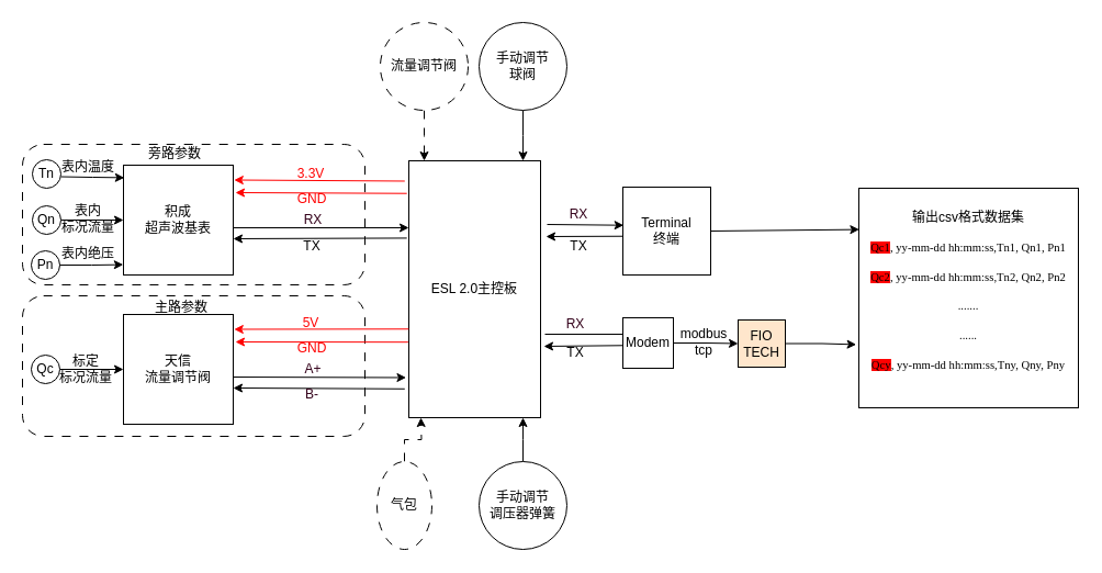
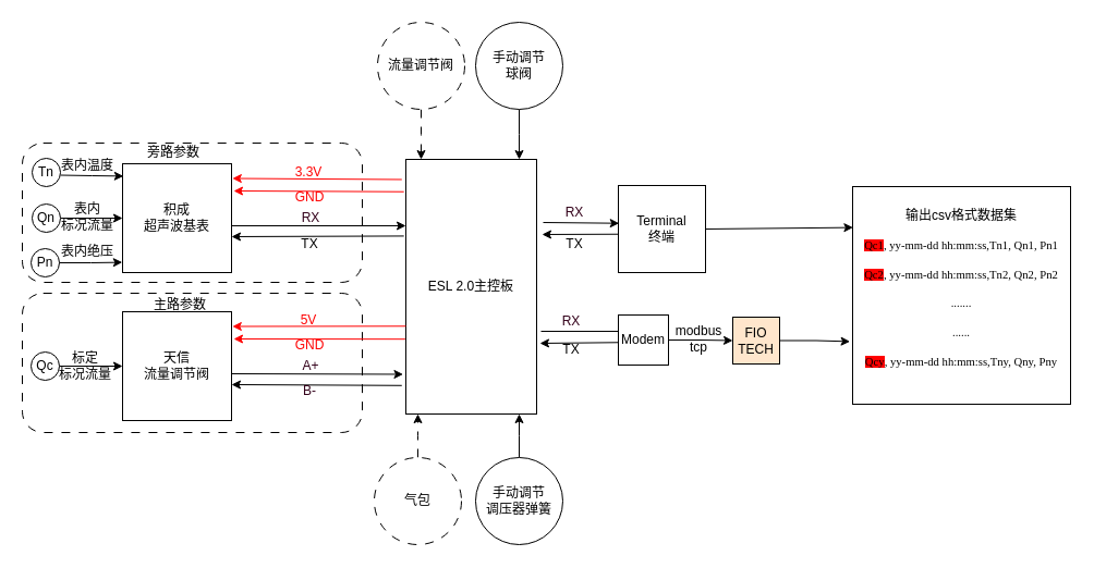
  <mxCell id="0" />
  <mxCell id="1" parent="0" />
  <mxCell id="2" value="" style="rounded=1;whiteSpace=wrap;html=1;dashed=1;dashPattern=8 8;" vertex="1" parent="1"><mxGeometry x="20" y="269" width="312" height="128" as="geometry" /></mxCell>
  <mxCell id="3" value="" style="rounded=1;whiteSpace=wrap;html=1;dashed=1;dashPattern=8 8;" vertex="1" parent="1"><mxGeometry x="20" y="131" width="312" height="128" as="geometry" /></mxCell>
  <mxCell id="4" value="ESL 2.0主控板" style="rounded=0;whiteSpace=wrap;html=1;" vertex="1" parent="1"><mxGeometry x="372" y="146" width="120" height="234" as="geometry" /></mxCell>
  <mxCell id="5" value="&lt;div&gt;积成&lt;/div&gt;超声波基表" style="whiteSpace=wrap;html=1;aspect=fixed;" vertex="1" parent="1"><mxGeometry x="112" y="150" width="100" height="100" as="geometry" /></mxCell>
  <mxCell id="6" value="" style="endArrow=classic;html=1;rounded=0;entryX=1.008;entryY=0.135;entryDx=0;entryDy=0;entryPerimeter=0;strokeColor=#FF0000;exitX=-0.031;exitY=0.079;exitDx=0;exitDy=0;exitPerimeter=0;" edge="1" parent="1" source="4" target="5"><mxGeometry width="50" height="50" relative="1" as="geometry"><mxPoint x="322" y="164" as="sourcePoint" /><mxPoint x="213" y="156.767" as="targetPoint" /></mxGeometry></mxCell>
  <mxCell id="7" value="" style="endArrow=classic;html=1;rounded=0;exitX=0.993;exitY=0.455;exitDx=0;exitDy=0;exitPerimeter=0;" edge="1" parent="1"><mxGeometry width="50" height="50" relative="1" as="geometry"><mxPoint x="212.003" y="206.995" as="sourcePoint" /><mxPoint x="372" y="207" as="targetPoint" /></mxGeometry></mxCell>
  <mxCell id="8" value="" style="endArrow=classic;html=1;rounded=0;entryX=1.012;entryY=0.579;entryDx=0;entryDy=0;entryPerimeter=0;exitX=-0.015;exitY=0.301;exitDx=0;exitDy=0;exitPerimeter=0;" edge="1" parent="1" source="4"><mxGeometry width="50" height="50" relative="1" as="geometry"><mxPoint x="322" y="217" as="sourcePoint" /><mxPoint x="212.002" y="216.999" as="targetPoint" /></mxGeometry></mxCell>
  <mxCell id="9" value="" style="endArrow=classic;html=1;rounded=0;entryX=1.008;entryY=0.135;entryDx=0;entryDy=0;entryPerimeter=0;strokeColor=#FF0000;exitX=-0.015;exitY=0.127;exitDx=0;exitDy=0;exitPerimeter=0;" edge="1" parent="1" source="4"><mxGeometry width="50" height="50" relative="1" as="geometry"><mxPoint x="322" y="175" as="sourcePoint" /><mxPoint x="214" y="175" as="targetPoint" /></mxGeometry></mxCell>
  <mxCell id="10" value="3.3V" style="text;strokeColor=none;align=center;fillColor=none;html=1;verticalAlign=middle;whiteSpace=wrap;rounded=0;fontColor=#FF0000;" vertex="1" parent="1"><mxGeometry x="268" y="153" width="30" height="10" as="geometry" /></mxCell>
  <mxCell id="11" value="GND" style="text;strokeColor=none;align=center;fillColor=none;html=1;verticalAlign=middle;whiteSpace=wrap;rounded=0;fontColor=#FF0000;" vertex="1" parent="1"><mxGeometry x="269" y="176" width="30" height="10" as="geometry" /></mxCell>
  <mxCell id="12" value="RX" style="text;strokeColor=none;align=center;fillColor=none;html=1;verticalAlign=middle;whiteSpace=wrap;rounded=0;fontColor=#33001A;" vertex="1" parent="1"><mxGeometry x="270" y="195" width="30" height="10" as="geometry" /></mxCell>
  <mxCell id="13" value="TX" style="text;strokeColor=none;align=center;fillColor=none;html=1;verticalAlign=middle;whiteSpace=wrap;rounded=0;fontColor=#000000;" vertex="1" parent="1"><mxGeometry x="269" y="220" width="30" height="8" as="geometry" /></mxCell>
  <mxCell id="14" value="&lt;div&gt;天信&lt;/div&gt;&lt;div&gt;流量调节阀&lt;/div&gt;" style="whiteSpace=wrap;html=1;aspect=fixed;" vertex="1" parent="1"><mxGeometry x="112" y="286" width="100" height="100" as="geometry" /></mxCell>
  <mxCell id="15" value="" style="endArrow=classic;html=1;rounded=0;entryX=1.008;entryY=0.135;entryDx=0;entryDy=0;entryPerimeter=0;strokeColor=#FF0000;exitX=-0.001;exitY=0.655;exitDx=0;exitDy=0;exitPerimeter=0;" edge="1" parent="1" target="14" source="4"><mxGeometry width="50" height="50" relative="1" as="geometry"><mxPoint x="322" y="300" as="sourcePoint" /><mxPoint x="213" y="292.767" as="targetPoint" /></mxGeometry></mxCell>
  <mxCell id="16" value="" style="endArrow=classic;html=1;rounded=0;exitX=0.993;exitY=0.455;exitDx=0;exitDy=0;exitPerimeter=0;entryX=-0.021;entryY=0.844;entryDx=0;entryDy=0;entryPerimeter=0;" edge="1" parent="1" target="4"><mxGeometry width="50" height="50" relative="1" as="geometry"><mxPoint x="212.003" y="342.995" as="sourcePoint" /><mxPoint x="322" y="343" as="targetPoint" /></mxGeometry></mxCell>
  <mxCell id="17" value="" style="endArrow=classic;html=1;rounded=0;entryX=1.012;entryY=0.579;entryDx=0;entryDy=0;entryPerimeter=0;exitX=-0.031;exitY=0.888;exitDx=0;exitDy=0;exitPerimeter=0;" edge="1" parent="1" source="4"><mxGeometry width="50" height="50" relative="1" as="geometry"><mxPoint x="322" y="350" as="sourcePoint" /><mxPoint x="212.002" y="352.999" as="targetPoint" /></mxGeometry></mxCell>
  <mxCell id="18" value="" style="endArrow=classic;html=1;rounded=0;entryX=1.008;entryY=0.135;entryDx=0;entryDy=0;entryPerimeter=0;strokeColor=#FF0000;exitX=-0.005;exitY=0.706;exitDx=0;exitDy=0;exitPerimeter=0;" edge="1" parent="1" source="4"><mxGeometry width="50" height="50" relative="1" as="geometry"><mxPoint x="322" y="311" as="sourcePoint" /><mxPoint x="214" y="311" as="targetPoint" /></mxGeometry></mxCell>
  <mxCell id="19" value="5V" style="text;strokeColor=none;align=center;fillColor=none;html=1;verticalAlign=middle;whiteSpace=wrap;rounded=0;fontColor=#FF0000;" vertex="1" parent="1"><mxGeometry x="268" y="289" width="30" height="10" as="geometry" /></mxCell>
  <mxCell id="20" value="GND" style="text;strokeColor=none;align=center;fillColor=none;html=1;verticalAlign=middle;whiteSpace=wrap;rounded=0;fontColor=#FF0000;" vertex="1" parent="1"><mxGeometry x="269" y="312" width="30" height="10" as="geometry" /></mxCell>
  <mxCell id="21" value="A+" style="text;strokeColor=none;align=center;fillColor=none;html=1;verticalAlign=middle;whiteSpace=wrap;rounded=0;fontColor=#33001A;" vertex="1" parent="1"><mxGeometry x="270" y="331" width="30" height="10" as="geometry" /></mxCell>
  <mxCell id="22" value="B-" style="text;strokeColor=none;align=center;fillColor=none;html=1;verticalAlign=middle;whiteSpace=wrap;rounded=0;fontColor=#33001A;" vertex="1" parent="1"><mxGeometry x="269" y="354" width="30" height="10" as="geometry" /></mxCell>
  <mxCell id="23" value="Pn" style="ellipse;whiteSpace=wrap;html=1;aspect=fixed;" vertex="1" parent="1"><mxGeometry x="28" y="228" width="26" height="26" as="geometry" /></mxCell>
  <mxCell id="24" value="" style="endArrow=classic;html=1;rounded=0;entryX=0;entryY=0.5;entryDx=0;entryDy=0;exitX=1;exitY=0.5;exitDx=0;exitDy=0;" edge="1" parent="1" source="26" target="5"><mxGeometry width="50" height="50" relative="1" as="geometry"><mxPoint x="62" y="200" as="sourcePoint" /><mxPoint x="112" y="153" as="targetPoint" /></mxGeometry></mxCell>
  <mxCell id="25" style="edgeStyle=orthogonalEdgeStyle;rounded=0;orthogonalLoop=1;jettySize=auto;html=1;entryX=0.008;entryY=0.114;entryDx=0;entryDy=0;entryPerimeter=0;" edge="1" parent="1" target="5"><mxGeometry relative="1" as="geometry"><mxPoint x="55" y="160.5" as="sourcePoint" /></mxGeometry></mxCell>
  <mxCell id="26" value="Qn" style="ellipse;whiteSpace=wrap;html=1;aspect=fixed;" vertex="1" parent="1"><mxGeometry x="29" y="187" width="26" height="26" as="geometry" /></mxCell>
  <mxCell id="27" value="Tn" style="ellipse;whiteSpace=wrap;html=1;aspect=fixed;" vertex="1" parent="1"><mxGeometry x="29" y="145" width="26" height="26" as="geometry" /></mxCell>
  <mxCell id="28" style="edgeStyle=orthogonalEdgeStyle;rounded=0;orthogonalLoop=1;jettySize=auto;html=1;entryX=-0.002;entryY=0.906;entryDx=0;entryDy=0;entryPerimeter=0;" edge="1" parent="1" source="23" target="5"><mxGeometry relative="1" as="geometry" /></mxCell>
  <mxCell id="29" style="edgeStyle=orthogonalEdgeStyle;rounded=0;orthogonalLoop=1;jettySize=auto;html=1;entryX=0;entryY=0.5;entryDx=0;entryDy=0;" edge="1" parent="1" source="30" target="14"><mxGeometry relative="1" as="geometry" /></mxCell>
  <mxCell id="30" value="Qc" style="ellipse;whiteSpace=wrap;html=1;aspect=fixed;" vertex="1" parent="1"><mxGeometry x="28" y="323" width="26" height="26" as="geometry" /></mxCell>
  <mxCell id="31" value="表内绝压" style="text;strokeColor=none;align=center;fillColor=none;html=1;verticalAlign=middle;whiteSpace=wrap;rounded=0;" vertex="1" parent="1"><mxGeometry x="55" y="221" width="50" height="20" as="geometry" /></mxCell>
  <mxCell id="32" value="表内&lt;div&gt;标况流量&lt;/div&gt;" style="text;strokeColor=none;align=center;fillColor=none;html=1;verticalAlign=middle;whiteSpace=wrap;rounded=0;" vertex="1" parent="1"><mxGeometry x="55" y="189" width="50" height="20" as="geometry" /></mxCell>
  <mxCell id="33" value="表内温度" style="text;strokeColor=none;align=center;fillColor=none;html=1;verticalAlign=middle;whiteSpace=wrap;rounded=0;" vertex="1" parent="1"><mxGeometry x="55" y="142" width="50" height="20" as="geometry" /></mxCell>
  <mxCell id="34" value="标定&lt;br&gt;&lt;div&gt;标况流量&lt;/div&gt;" style="text;strokeColor=none;align=center;fillColor=none;html=1;verticalAlign=middle;whiteSpace=wrap;rounded=0;" vertex="1" parent="1"><mxGeometry x="53" y="326" width="50" height="20" as="geometry" /></mxCell>
  <mxCell id="35" value="旁路参数" style="text;strokeColor=none;align=center;fillColor=none;html=1;verticalAlign=middle;whiteSpace=wrap;rounded=0;" vertex="1" parent="1"><mxGeometry x="134" y="130" width="50" height="20" as="geometry" /></mxCell>
  <mxCell id="36" value="主路参数" style="text;strokeColor=none;align=center;fillColor=none;html=1;verticalAlign=middle;whiteSpace=wrap;rounded=0;" vertex="1" parent="1"><mxGeometry x="140" y="270" width="50" height="20" as="geometry" /></mxCell>
  <mxCell id="37" value="" style="endArrow=classic;html=1;rounded=0;entryX=1.012;entryY=0.579;entryDx=0;entryDy=0;entryPerimeter=0;exitX=0.015;exitY=0.559;exitDx=0;exitDy=0;exitPerimeter=0;" edge="1" parent="1" source="49"><mxGeometry width="50" height="50" relative="1" as="geometry"><mxPoint x="572" y="215" as="sourcePoint" /><mxPoint x="497.002" y="214.999" as="targetPoint" /></mxGeometry></mxCell>
  <mxCell id="38" value="RX" style="text;strokeColor=none;align=center;fillColor=none;html=1;verticalAlign=middle;whiteSpace=wrap;rounded=0;fontColor=#33001A;" vertex="1" parent="1"><mxGeometry x="512" y="190" width="30" height="10" as="geometry" /></mxCell>
  <mxCell id="39" value="TX" style="text;strokeColor=none;align=center;fillColor=none;html=1;verticalAlign=middle;whiteSpace=wrap;rounded=0;fontColor=#000000;" vertex="1" parent="1"><mxGeometry x="512" y="220" width="30" height="8" as="geometry" /></mxCell>
  <mxCell id="40" value="" style="endArrow=classic;html=1;rounded=0;exitX=0.993;exitY=0.455;exitDx=0;exitDy=0;exitPerimeter=0;" edge="1" parent="1" source="49"><mxGeometry width="50" height="50" relative="1" as="geometry"><mxPoint x="498.003" y="203.995" as="sourcePoint" /><mxPoint x="572" y="204" as="targetPoint" /></mxGeometry></mxCell>
  <mxCell id="41" value="" style="endArrow=classic;html=1;rounded=0;entryX=1.012;entryY=0.579;entryDx=0;entryDy=0;entryPerimeter=0;" edge="1" parent="1"><mxGeometry width="50" height="50" relative="1" as="geometry"><mxPoint x="592" y="314" as="sourcePoint" /><mxPoint x="495.002" y="314.999" as="targetPoint" /></mxGeometry></mxCell>
  <mxCell id="42" value="RX" style="text;strokeColor=none;align=center;fillColor=none;html=1;verticalAlign=middle;whiteSpace=wrap;rounded=0;fontColor=#33001A;" vertex="1" parent="1"><mxGeometry x="509" y="290" width="30" height="10" as="geometry" /></mxCell>
  <mxCell id="43" value="TX" style="text;strokeColor=none;align=center;fillColor=none;html=1;verticalAlign=middle;whiteSpace=wrap;rounded=0;fontColor=#000000;" vertex="1" parent="1"><mxGeometry x="509" y="317" width="30" height="8" as="geometry" /></mxCell>
  <mxCell id="44" value="" style="endArrow=classic;html=1;rounded=0;exitX=0.993;exitY=0.455;exitDx=0;exitDy=0;exitPerimeter=0;" edge="1" parent="1"><mxGeometry width="50" height="50" relative="1" as="geometry"><mxPoint x="496.003" y="303.995" as="sourcePoint" /><mxPoint x="592" y="304" as="targetPoint" /></mxGeometry></mxCell>
  <mxCell id="45" style="edgeStyle=orthogonalEdgeStyle;rounded=0;orthogonalLoop=1;jettySize=auto;html=1;entryX=0;entryY=0.5;entryDx=0;entryDy=0;" edge="1" parent="1" source="46" target="47"><mxGeometry relative="1" as="geometry" /></mxCell>
  <mxCell id="46" value="Modem" style="whiteSpace=wrap;html=1;aspect=fixed;" vertex="1" parent="1"><mxGeometry x="567" y="289" width="46" height="46" as="geometry" /></mxCell>
  <mxCell id="47" value="FIO TECH" style="whiteSpace=wrap;html=1;aspect=fixed;fillColor=#ffe6cc;" vertex="1" parent="1"><mxGeometry x="672" y="291" width="43" height="43" as="geometry" /></mxCell>
  <mxCell id="48" value="" style="endArrow=classic;html=1;rounded=0;exitX=0.993;exitY=0.455;exitDx=0;exitDy=0;exitPerimeter=0;entryX=0.009;entryY=0.434;entryDx=0;entryDy=0;entryPerimeter=0;" edge="1" parent="1" target="49"><mxGeometry width="50" height="50" relative="1" as="geometry"><mxPoint x="498.003" y="203.995" as="sourcePoint" /><mxPoint x="572" y="204" as="targetPoint" /></mxGeometry></mxCell>
  <mxCell id="49" value="Terminal&lt;div&gt;终端&lt;/div&gt;" style="whiteSpace=wrap;html=1;aspect=fixed;" vertex="1" parent="1"><mxGeometry x="567" y="170" width="80" height="80" as="geometry" /></mxCell>
  <mxCell id="50" value="输出csv格式数据集&lt;div&gt;&lt;p class=&quot;MsoNormal&quot;&gt;&lt;span style=&quot;font-family: 宋体; font-size: 8pt; background: rgb(255, 0, 0);&quot;&gt;&lt;font face=&quot;Times New Roman&quot;&gt;Qc1&lt;/font&gt;&lt;/span&gt;&lt;span style=&quot;font-size: 8pt;&quot;&gt;&lt;font style=&quot;font-family: 宋体;&quot; face=&quot;Times New Roman&quot;&gt;, yy-mm-dd hh:mm:ss,&lt;/font&gt;&lt;font style=&quot;font-family: 宋体;&quot; face=&quot;Times New Roman&quot;&gt;Tn1, Qn1, Pn1&lt;/font&gt;&lt;/span&gt;&lt;/p&gt;&lt;p class=&quot;MsoNormal&quot;&gt;&lt;span style=&quot;font-family: 宋体; font-size: 8pt; background: rgb(255, 0, 0);&quot;&gt;&lt;font face=&quot;Times New Roman&quot;&gt;Qc2&lt;/font&gt;&lt;/span&gt;&lt;span style=&quot;font-size: 8pt;&quot;&gt;&lt;font style=&quot;font-family: 宋体;&quot; face=&quot;Times New Roman&quot;&gt;, yy-mm-dd hh:mm:ss&lt;/font&gt;&lt;font face=&quot;宋体&quot; style=&quot;&quot;&gt;,&lt;/font&gt;&lt;font style=&quot;font-family: 宋体;&quot; face=&quot;Times New Roman&quot;&gt;Tn2, Qn2, Pn2&lt;/font&gt;&lt;/span&gt;&lt;/p&gt;&lt;p class=&quot;MsoNormal&quot;&gt;&lt;span style=&quot;mso-spacerun:'yes';font-family:宋体;mso-ascii-font-family:'Times New Roman';&lt;br/&gt;mso-hansi-font-family:'Times New Roman';mso-bidi-font-family:'Times New Roman';font-size:8.0pt;&lt;br/&gt;mso-font-kerning:1.0pt;&quot;&gt;&lt;font face=&quot;Times New Roman&quot;&gt;.......&lt;/font&gt;&lt;/span&gt;&lt;span style=&quot;mso-spacerun:'yes';font-family:宋体;mso-ascii-font-family:'Times New Roman';&lt;br/&gt;mso-hansi-font-family:'Times New Roman';mso-bidi-font-family:'Times New Roman';font-size:8.0pt;&lt;br/&gt;mso-font-kerning:1.0pt;&quot;&gt;&lt;/span&gt;&lt;/p&gt;&lt;p class=&quot;MsoNormal&quot;&gt;&lt;span style=&quot;mso-spacerun:'yes';font-family:宋体;mso-ascii-font-family:'Times New Roman';&lt;br/&gt;mso-hansi-font-family:'Times New Roman';mso-bidi-font-family:'Times New Roman';font-size:8.0pt;&lt;br/&gt;mso-font-kerning:1.0pt;&quot;&gt;&lt;font face=&quot;Times New Roman&quot;&gt;......&lt;/font&gt;&lt;/span&gt;&lt;span style=&quot;mso-spacerun:'yes';font-family:宋体;mso-ascii-font-family:'Times New Roman';&lt;br/&gt;mso-hansi-font-family:'Times New Roman';mso-bidi-font-family:'Times New Roman';font-size:8.0pt;&lt;br/&gt;mso-font-kerning:1.0pt;&quot;&gt;&lt;/span&gt;&lt;/p&gt;&lt;p class=&quot;MsoNormal&quot;&gt;&lt;span style=&quot;font-family: 宋体; font-size: 8pt; background: rgb(255, 0, 0);&quot;&gt;&lt;font face=&quot;Times New Roman&quot;&gt;Qcy&lt;/font&gt;&lt;/span&gt;&lt;span style=&quot;font-size: 8pt;&quot;&gt;&lt;font style=&quot;font-family: 宋体;&quot; face=&quot;Times New Roman&quot;&gt;, yy-mm-dd hh:mm:ss&lt;/font&gt;&lt;font face=&quot;宋体&quot; style=&quot;&quot;&gt;,&lt;/font&gt;&lt;font style=&quot;font-family: 宋体;&quot; face=&quot;Times New Roman&quot;&gt;Tny, Qny, Pny&lt;/font&gt;&lt;/span&gt;&lt;/p&gt;&lt;/div&gt;" style="whiteSpace=wrap;html=1;aspect=fixed;" vertex="1" parent="1"><mxGeometry x="782" y="171" width="200" height="200" as="geometry" /></mxCell>
  <mxCell id="51" value="" style="endArrow=classic;html=1;rounded=0;entryX=0.002;entryY=0.188;entryDx=0;entryDy=0;entryPerimeter=0;exitX=1;exitY=0.5;exitDx=0;exitDy=0;" edge="1" parent="1" source="49" target="50"><mxGeometry width="50" height="50" relative="1" as="geometry"><mxPoint x="572" y="320" as="sourcePoint" /><mxPoint x="622" y="270" as="targetPoint" /></mxGeometry></mxCell>
  <mxCell id="52" style="edgeStyle=orthogonalEdgeStyle;rounded=0;orthogonalLoop=1;jettySize=auto;html=1;entryX=-0.012;entryY=0.712;entryDx=0;entryDy=0;entryPerimeter=0;" edge="1" parent="1" source="47" target="50"><mxGeometry relative="1" as="geometry" /></mxCell>
  <mxCell id="53" value="modbus&lt;div&gt;tcp&lt;/div&gt;" style="text;strokeColor=none;align=center;fillColor=none;html=1;verticalAlign=middle;whiteSpace=wrap;rounded=0;" vertex="1" parent="1"><mxGeometry x="611" y="296" width="60" height="30" as="geometry" /></mxCell>
  <mxCell id="54" style="edgeStyle=orthogonalEdgeStyle;rounded=0;orthogonalLoop=1;jettySize=auto;html=1;entryX=0.5;entryY=1;entryDx=0;entryDy=0;dashed=1;dashPattern=8 8;" edge="1" parent="1" source="55"><mxGeometry relative="1" as="geometry"><mxPoint x="383" y="380" as="targetPoint" /></mxGeometry></mxCell>
- <mxCell id="55" value="气包" style="ellipse;whiteSpace=wrap;html=1;aspect=fixed;dashed=1;dashPattern=8 8;" vertex="1" parent="1"><mxGeometry x="343" y="420" width="50" height="80" as="geometry" /></mxCell>
+ <mxCell id="55" value="气包" style="ellipse;whiteSpace=wrap;html=1;aspect=fixed;dashed=1;dashPattern=8 8;" vertex="1" parent="1"><mxGeometry x="343" y="420" width="80" height="80" as="geometry" /></mxCell>
  <mxCell id="56" style="edgeStyle=orthogonalEdgeStyle;rounded=0;orthogonalLoop=1;jettySize=auto;html=1;entryX=0.5;entryY=0;entryDx=0;entryDy=0;dashed=1;dashPattern=8 8;" edge="1" parent="1" source="57"><mxGeometry relative="1" as="geometry"><mxPoint x="386" y="146" as="targetPoint" /></mxGeometry></mxCell>
  <mxCell id="57" value="流量调节阀" style="ellipse;whiteSpace=wrap;html=1;aspect=fixed;dashed=1;dashPattern=8 8;" vertex="1" parent="1"><mxGeometry x="346" y="20" width="80" height="80" as="geometry" /></mxCell>
  <mxCell id="58" style="edgeStyle=orthogonalEdgeStyle;rounded=0;orthogonalLoop=1;jettySize=auto;html=1;entryX=0.5;entryY=0;entryDx=0;entryDy=0;" edge="1" parent="1" source="59"><mxGeometry relative="1" as="geometry"><mxPoint x="476" y="146" as="targetPoint" /></mxGeometry></mxCell>
  <mxCell id="59" value="手动调节&lt;div&gt;球阀&lt;/div&gt;" style="ellipse;whiteSpace=wrap;html=1;aspect=fixed;" vertex="1" parent="1"><mxGeometry x="436" y="20" width="80" height="80" as="geometry" /></mxCell>
  <mxCell id="60" style="edgeStyle=orthogonalEdgeStyle;rounded=0;orthogonalLoop=1;jettySize=auto;html=1;entryX=0.5;entryY=1;entryDx=0;entryDy=0;" edge="1" parent="1" source="61"><mxGeometry relative="1" as="geometry"><mxPoint x="476" y="380" as="targetPoint" /></mxGeometry></mxCell>
  <mxCell id="61" value="手动调节&lt;div&gt;调压器弹簧&lt;/div&gt;" style="ellipse;whiteSpace=wrap;html=1;aspect=fixed;" vertex="1" parent="1"><mxGeometry x="436" y="420" width="80" height="80" as="geometry" /></mxCell>
